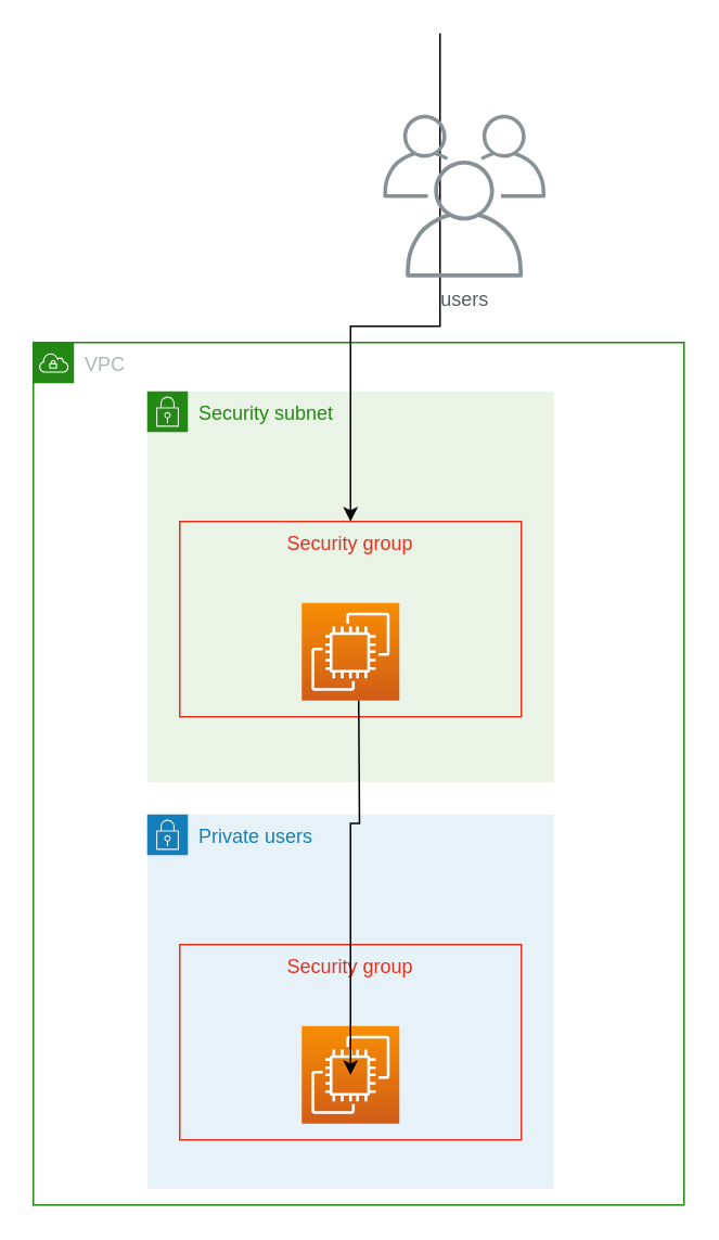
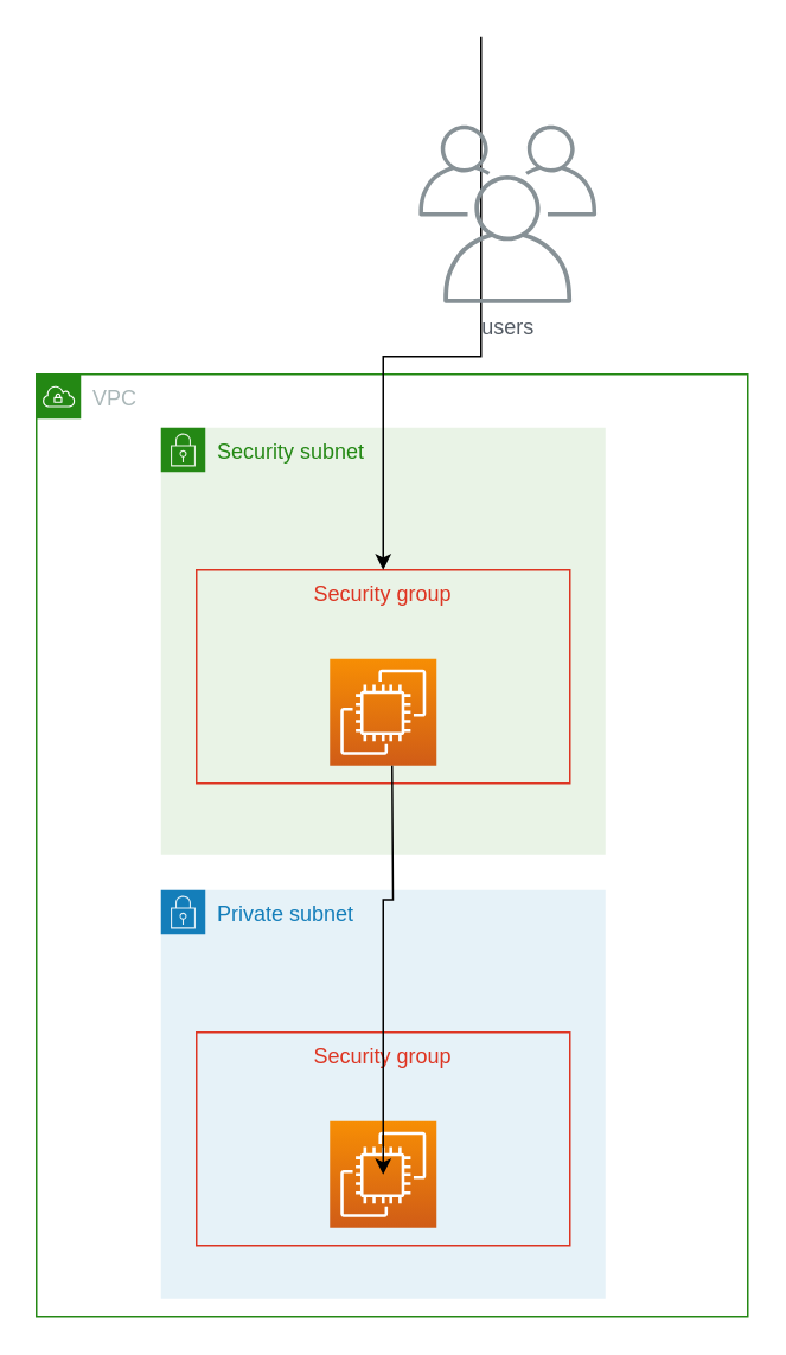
  <mxCell id="0" />
  <mxCell id="1" parent="0" />
  <mxCell id="2" value="VPC" style="points=[[0,0],[0.25,0],[0.5,0],[0.75,0],[1,0],[1,0.25],[1,0.5],[1,0.75],[1,1],[0.75,1],[0.5,1],[0.25,1],[0,1],[0,0.75],[0,0.5],[0,0.25]];outlineConnect=0;gradientColor=none;html=1;whiteSpace=wrap;fontSize=12;fontStyle=0;container=1;pointerEvents=0;collapsible=0;recursiveResize=0;shape=mxgraph.aws4.group;grIcon=mxgraph.aws4.group_vpc;strokeColor=#248814;fillColor=none;verticalAlign=top;align=left;spacingLeft=30;fontColor=#AAB7B8;dashed=0;" vertex="1" parent="1"><mxGeometry x="20" y="210" width="400" height="530" as="geometry" /></mxCell>
  <mxCell id="3" value="Security subnet" style="points=[[0,0],[0.25,0],[0.5,0],[0.75,0],[1,0],[1,0.25],[1,0.5],[1,0.75],[1,1],[0.75,1],[0.5,1],[0.25,1],[0,1],[0,0.75],[0,0.5],[0,0.25]];outlineConnect=0;gradientColor=none;html=1;whiteSpace=wrap;fontSize=12;fontStyle=0;container=1;pointerEvents=0;collapsible=0;recursiveResize=0;shape=mxgraph.aws4.group;grIcon=mxgraph.aws4.group_security_group;grStroke=0;strokeColor=#248814;fillColor=#E9F3E6;verticalAlign=top;align=left;spacingLeft=30;fontColor=#248814;dashed=0;" vertex="1" parent="2"><mxGeometry x="70" y="30" width="250" height="240" as="geometry" /></mxCell>
  <mxCell id="4" value="" style="sketch=0;points=[[0,0,0],[0.25,0,0],[0.5,0,0],[0.75,0,0],[1,0,0],[0,1,0],[0.25,1,0],[0.5,1,0],[0.75,1,0],[1,1,0],[0,0.25,0],[0,0.5,0],[0,0.75,0],[1,0.25,0],[1,0.5,0],[1,0.75,0]];outlineConnect=0;fontColor=#232F3E;gradientColor=#F78E04;gradientDirection=north;fillColor=#D05C17;strokeColor=#ffffff;dashed=0;verticalLabelPosition=bottom;verticalAlign=top;align=center;html=1;fontSize=12;fontStyle=0;aspect=fixed;shape=mxgraph.aws4.resourceIcon;resIcon=mxgraph.aws4.ec2;" vertex="1" parent="3"><mxGeometry x="95" y="130" width="60" height="60" as="geometry" /></mxCell>
  <mxCell id="5" value="Security group" style="fillColor=none;strokeColor=#DD3522;verticalAlign=top;fontStyle=0;fontColor=#DD3522;" vertex="1" parent="3"><mxGeometry x="20" y="80" width="210" height="120" as="geometry" /></mxCell>
- <mxCell id="6" value="Private users" style="points=[[0,0],[0.25,0],[0.5,0],[0.75,0],[1,0],[1,0.25],[1,0.5],[1,0.75],[1,1],[0.75,1],[0.5,1],[0.25,1],[0,1],[0,0.75],[0,0.5],[0,0.25]];outlineConnect=0;gradientColor=none;html=1;whiteSpace=wrap;fontSize=12;fontStyle=0;container=1;pointerEvents=0;collapsible=0;recursiveResize=0;shape=mxgraph.aws4.group;grIcon=mxgraph.aws4.group_security_group;grStroke=0;strokeColor=#147EBA;fillColor=#E6F2F8;verticalAlign=top;align=left;spacingLeft=30;fontColor=#147EBA;dashed=0;" vertex="1" parent="2"><mxGeometry x="70" y="290" width="250" height="230" as="geometry" /></mxCell>
+ <mxCell id="6" value="Private subnet" style="points=[[0,0],[0.25,0],[0.5,0],[0.75,0],[1,0],[1,0.25],[1,0.5],[1,0.75],[1,1],[0.75,1],[0.5,1],[0.25,1],[0,1],[0,0.75],[0,0.5],[0,0.25]];outlineConnect=0;gradientColor=none;html=1;whiteSpace=wrap;fontSize=12;fontStyle=0;container=1;pointerEvents=0;collapsible=0;recursiveResize=0;shape=mxgraph.aws4.group;grIcon=mxgraph.aws4.group_security_group;grStroke=0;strokeColor=#147EBA;fillColor=#E6F2F8;verticalAlign=top;align=left;spacingLeft=30;fontColor=#147EBA;dashed=0;" vertex="1" parent="2"><mxGeometry x="70" y="290" width="250" height="230" as="geometry" /></mxCell>
  <mxCell id="7" value="" style="sketch=0;points=[[0,0,0],[0.25,0,0],[0.5,0,0],[0.75,0,0],[1,0,0],[0,1,0],[0.25,1,0],[0.5,1,0],[0.75,1,0],[1,1,0],[0,0.25,0],[0,0.5,0],[0,0.75,0],[1,0.25,0],[1,0.5,0],[1,0.75,0]];outlineConnect=0;fontColor=#232F3E;gradientColor=#F78E04;gradientDirection=north;fillColor=#D05C17;strokeColor=#ffffff;dashed=0;verticalLabelPosition=bottom;verticalAlign=top;align=center;html=1;fontSize=12;fontStyle=0;aspect=fixed;shape=mxgraph.aws4.resourceIcon;resIcon=mxgraph.aws4.ec2;" vertex="1" parent="6"><mxGeometry x="95" y="130" width="60" height="60" as="geometry" /></mxCell>
  <mxCell id="8" value="Security group" style="fillColor=none;strokeColor=#DD3522;verticalAlign=top;fontStyle=0;fontColor=#DD3522;" vertex="1" parent="6"><mxGeometry x="20" y="80" width="210" height="120" as="geometry" /></mxCell>
  <mxCell id="9" style="edgeStyle=orthogonalEdgeStyle;rounded=0;orthogonalLoop=1;jettySize=auto;html=1;entryX=0.5;entryY=0.667;entryDx=0;entryDy=0;entryPerimeter=0;" edge="1" parent="2" target="8"><mxGeometry relative="1" as="geometry"><mxPoint x="200" y="220" as="sourcePoint" /></mxGeometry></mxCell>
  <mxCell id="10" style="edgeStyle=orthogonalEdgeStyle;rounded=0;orthogonalLoop=1;jettySize=auto;html=1;" edge="1" parent="1" source="11" target="5"><mxGeometry relative="1" as="geometry"><mxPoint x="220" y="360" as="targetPoint" /><Array as="points"><mxPoint x="270" y="20" /><mxPoint x="270" y="200" /><mxPoint x="220" y="200" /></Array></mxGeometry></mxCell>
  <mxCell id="11" value="users" style="sketch=0;outlineConnect=0;gradientColor=none;fontColor=#545B64;strokeColor=none;fillColor=#879196;dashed=0;verticalLabelPosition=bottom;verticalAlign=top;align=center;html=1;fontSize=12;fontStyle=0;aspect=fixed;shape=mxgraph.aws4.illustration_users;pointerEvents=1" vertex="1" parent="1"><mxGeometry x="235" y="70" width="100" height="100" as="geometry" /></mxCell>
